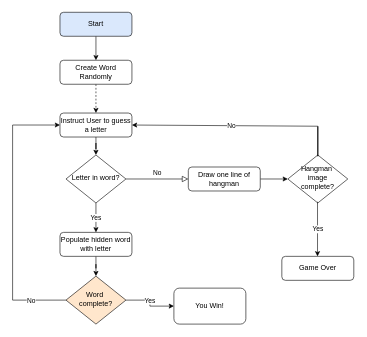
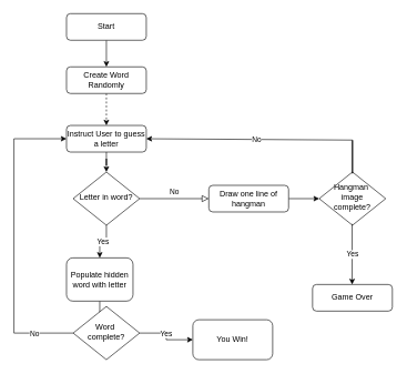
  <mxCell id="0" />
  <mxCell id="1" parent="0" />
  <mxCell id="2" value="" style="edgeStyle=orthogonalEdgeStyle;rounded=0;orthogonalLoop=1;jettySize=auto;html=1;" edge="1" parent="1" source="3" target="12"><mxGeometry relative="1" as="geometry" /></mxCell>
- <mxCell id="3" value="Start" style="rounded=1;whiteSpace=wrap;html=1;fontSize=12;glass=0;strokeWidth=1;shadow=0;fillColor=#dae8fc;" parent="1" vertex="1"><mxGeometry x="99" y="20" width="120" height="40" as="geometry" /></mxCell>
+ <mxCell id="3" value="Start" style="rounded=1;whiteSpace=wrap;html=1;fontSize=12;glass=0;strokeWidth=1;shadow=0;" parent="1" vertex="1"><mxGeometry x="99" y="20" width="120" height="40" as="geometry" /></mxCell>
  <mxCell id="4" value="No" style="edgeStyle=orthogonalEdgeStyle;rounded=0;html=1;jettySize=auto;orthogonalLoop=1;fontSize=11;endArrow=block;endFill=0;endSize=8;strokeWidth=1;shadow=0;labelBackgroundColor=none;" parent="1" source="6" target="8" edge="1"><mxGeometry y="10" relative="1" as="geometry"><mxPoint as="offset" /></mxGeometry></mxCell>
  <mxCell id="5" value="Yes" style="edgeStyle=orthogonalEdgeStyle;rounded=0;orthogonalLoop=1;jettySize=auto;html=1;" edge="1" parent="1" source="6" target="14"><mxGeometry relative="1" as="geometry" /></mxCell>
  <mxCell id="6" value="Letter in word?" style="rhombus;whiteSpace=wrap;html=1;shadow=0;fontFamily=Helvetica;fontSize=12;align=center;strokeWidth=1;spacing=6;spacingTop=-4;" parent="1" vertex="1"><mxGeometry x="109" y="258" width="100" height="80" as="geometry" /></mxCell>
  <mxCell id="7" value="" style="edgeStyle=orthogonalEdgeStyle;rounded=0;orthogonalLoop=1;jettySize=auto;html=1;" edge="1" parent="1" source="8" target="20"><mxGeometry relative="1" as="geometry" /></mxCell>
  <mxCell id="8" value="Draw one line of hangman" style="rounded=1;whiteSpace=wrap;html=1;fontSize=12;glass=0;strokeWidth=1;shadow=0;" parent="1" vertex="1"><mxGeometry x="313" y="278" width="120" height="40" as="geometry" /></mxCell>
  <mxCell id="9" value="" style="edgeStyle=orthogonalEdgeStyle;rounded=0;orthogonalLoop=1;jettySize=auto;html=1;" edge="1" parent="1" source="10" target="6"><mxGeometry relative="1" as="geometry" /></mxCell>
  <mxCell id="10" value="Instruct User to guess a letter" style="rounded=1;whiteSpace=wrap;html=1;fontSize=12;glass=0;strokeWidth=1;shadow=0;" vertex="1" parent="1"><mxGeometry x="99" y="188" width="120" height="40" as="geometry" /></mxCell>
  <mxCell id="11" value="" style="edgeStyle=orthogonalEdgeStyle;rounded=0;orthogonalLoop=1;jettySize=auto;html=1;dashed=1;" edge="1" parent="1" source="12" target="10"><mxGeometry relative="1" as="geometry" /></mxCell>
  <mxCell id="12" value="Create Word Randomly" style="rounded=1;whiteSpace=wrap;html=1;fontSize=12;glass=0;strokeWidth=1;shadow=0;" vertex="1" parent="1"><mxGeometry x="99" y="100" width="120" height="40" as="geometry" /></mxCell>
  <mxCell id="13" value="" style="edgeStyle=orthogonalEdgeStyle;rounded=0;orthogonalLoop=1;jettySize=auto;html=1;" edge="1" parent="1" source="14" target="19"><mxGeometry relative="1" as="geometry" /></mxCell>
- <mxCell id="14" value="Populate hidden word with letter" style="rounded=1;whiteSpace=wrap;html=1;fontSize=12;glass=0;strokeWidth=1;shadow=0;" vertex="1" parent="1"><mxGeometry x="99" y="387" width="120" height="40" as="geometry" /></mxCell>
+ <mxCell id="14" value="Populate hidden word with letter" style="rounded=1;whiteSpace=wrap;html=1;fontSize=12;glass=0;strokeWidth=1;shadow=0;" vertex="1" parent="1"><mxGeometry x="99" y="387" width="100" height="65" as="geometry" /></mxCell>
  <mxCell id="15" value="" style="edgeStyle=orthogonalEdgeStyle;rounded=0;orthogonalLoop=1;jettySize=auto;html=1;" edge="1" parent="1" source="19" target="26"><mxGeometry relative="1" as="geometry" /></mxCell>
  <mxCell id="16" value="Yes" style="edgeLabel;html=1;align=center;verticalAlign=middle;resizable=0;points=[];" vertex="1" connectable="0" parent="15"><mxGeometry x="-0.125" relative="1" as="geometry"><mxPoint as="offset" /></mxGeometry></mxCell>
  <mxCell id="17" style="edgeStyle=orthogonalEdgeStyle;rounded=0;orthogonalLoop=1;jettySize=auto;html=1;exitX=0;exitY=0.5;exitDx=0;exitDy=0;entryX=0;entryY=0.5;entryDx=0;entryDy=0;" edge="1" parent="1" source="19" target="10"><mxGeometry relative="1" as="geometry"><mxPoint x="19" y="110" as="targetPoint" /><Array as="points"><mxPoint x="20" y="500" /><mxPoint x="20" y="208" /></Array></mxGeometry></mxCell>
  <mxCell id="18" value="No" style="edgeLabel;html=1;align=center;verticalAlign=middle;resizable=0;points=[];" vertex="1" connectable="0" parent="17"><mxGeometry x="-0.742" relative="1" as="geometry"><mxPoint as="offset" /></mxGeometry></mxCell>
- <mxCell id="19" value="Word&amp;nbsp;&lt;div&gt;complete?&lt;/div&gt;" style="rhombus;whiteSpace=wrap;html=1;shadow=0;fontFamily=Helvetica;fontSize=12;align=center;strokeWidth=1;spacing=6;spacingTop=-4;fillColor=#ffe6cc;" vertex="1" parent="1"><mxGeometry x="109" y="460" width="100" height="80" as="geometry" /></mxCell>
+ <mxCell id="19" value="Word&amp;nbsp;&lt;div&gt;complete?&lt;/div&gt;" style="rhombus;whiteSpace=wrap;html=1;shadow=0;fontFamily=Helvetica;fontSize=12;align=center;strokeWidth=1;spacing=6;spacingTop=-4;" vertex="1" parent="1"><mxGeometry x="109" y="460" width="100" height="80" as="geometry" /></mxCell>
  <mxCell id="20" value="Hangman&amp;nbsp;&lt;div&gt;image complete?&lt;/div&gt;" style="rhombus;whiteSpace=wrap;html=1;shadow=0;fontFamily=Helvetica;fontSize=12;align=center;strokeWidth=1;spacing=6;spacingTop=-4;" vertex="1" parent="1"><mxGeometry x="479" y="258" width="100" height="80" as="geometry" /></mxCell>
  <mxCell id="21" value="" style="line;strokeWidth=2;direction=south;html=1;" vertex="1" parent="1"><mxGeometry x="524" y="210" width="10" height="50" as="geometry" /></mxCell>
  <mxCell id="22" value="" style="endArrow=classic;html=1;rounded=0;exitX=0;exitY=0.5;exitDx=0;exitDy=0;exitPerimeter=0;entryX=1;entryY=0.5;entryDx=0;entryDy=0;" edge="1" parent="1" source="21" target="10"><mxGeometry width="50" height="50" relative="1" as="geometry"><mxPoint x="329" y="270" as="sourcePoint" /><mxPoint x="379" y="220" as="targetPoint" /></mxGeometry></mxCell>
  <mxCell id="23" value="No" style="edgeLabel;html=1;align=center;verticalAlign=middle;resizable=0;points=[];" vertex="1" connectable="0" parent="22"><mxGeometry x="-0.065" relative="1" as="geometry"><mxPoint as="offset" /></mxGeometry></mxCell>
  <mxCell id="24" value="Yes" style="edgeStyle=orthogonalEdgeStyle;rounded=0;orthogonalLoop=1;jettySize=auto;html=1;" edge="1" parent="1"><mxGeometry relative="1" as="geometry"><mxPoint x="528.5" y="336" as="sourcePoint" /><mxPoint x="528.5" y="427" as="targetPoint" /></mxGeometry></mxCell>
  <mxCell id="25" value="Game Over" style="rounded=1;whiteSpace=wrap;html=1;fontSize=12;glass=0;strokeWidth=1;shadow=0;" vertex="1" parent="1"><mxGeometry x="469" y="427" width="120" height="40" as="geometry" /></mxCell>
  <mxCell id="26" value="You Win!" style="rounded=1;whiteSpace=wrap;html=1;fontSize=12;glass=0;strokeWidth=1;shadow=0;" vertex="1" parent="1"><mxGeometry x="289" y="480" width="120" height="60" as="geometry" /></mxCell>
